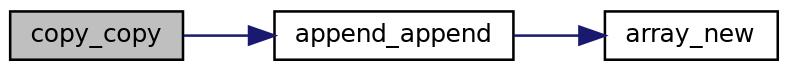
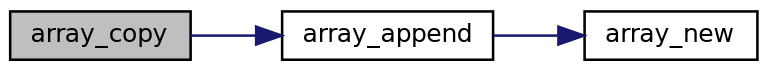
  digraph {
    rankdir=LR
    node [color=black fillcolor=white fontname=Helvetica fontsize=10 shape=record style=filled]
    edge [color=midnightblue fontname=Helvetica fontsize=10 labelfontname=Helvetica labelfontsize=10 style=solid]
-   n1 [fillcolor=grey75 fontcolor=black height=0.2 label=copy_copy width=0.4]
-   n2 [height=0.2 label=append_append width=0.4]
+   n1 [fillcolor=grey75 fontcolor=black height=0.2 label=array_copy width=0.4]
+   n2 [height=0.2 label=array_append width=0.4]
    n3 [height=0.2 label=array_new width=0.4]
    n1 -> n2
    n2 -> n3
  }
